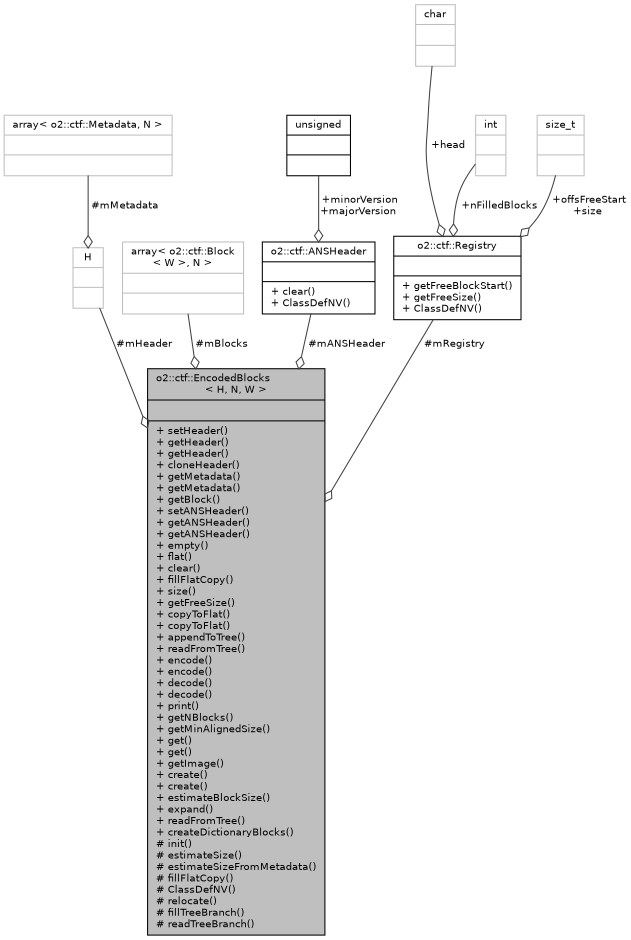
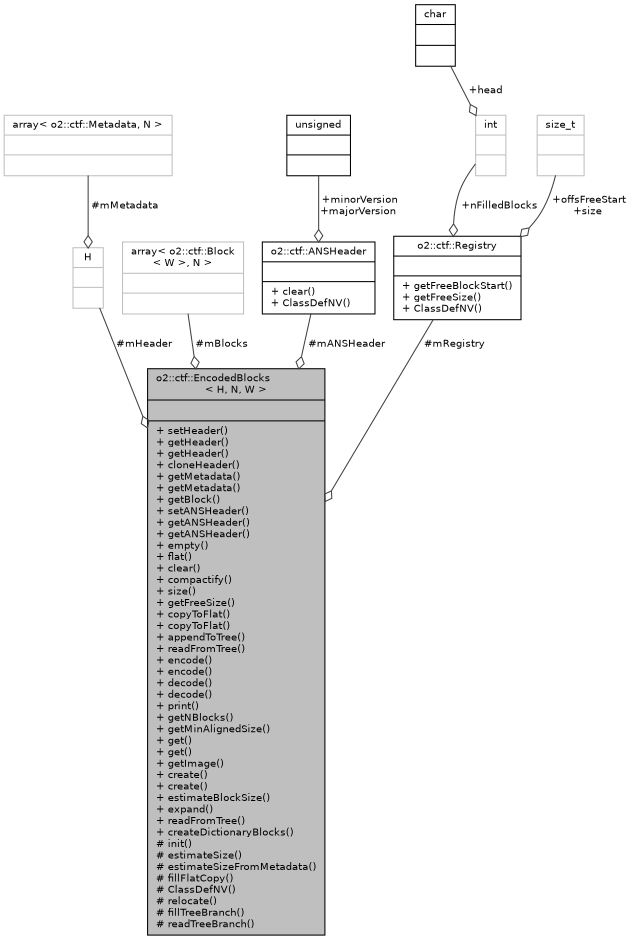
  digraph {
    node [color=grey75 fontname=Helvetica fontsize=10 shape=record]
    edge [arrowhead=odiamond color=grey25 fontname=Helvetica fontsize=10 labelfontname=Helvetica labelfontsize=10 style=solid]
-   n1 [color=black fillcolor=grey75 fontcolor=black height=0.2 label="{o2::ctf::EncodedBlocks\l\< H, N, W \>\n||+ setHeader()\l+ getHeader()\l+ getHeader()\l+ cloneHeader()\l+ getMetadata()\l+ getMetadata()\l+ getBlock()\l+ setANSHeader()\l+ getANSHeader()\l+ getANSHeader()\l+ empty()\l+ flat()\l+ clear()\l+ fillFlatCopy()\l+ size()\l+ getFreeSize()\l+ copyToFlat()\l+ copyToFlat()\l+ appendToTree()\l+ readFromTree()\l+ encode()\l+ encode()\l+ decode()\l+ decode()\l+ print()\l+ getNBlocks()\l+ getMinAlignedSize()\l+ get()\l+ get()\l+ getImage()\l+ create()\l+ create()\l+ estimateBlockSize()\l+ expand()\l+ readFromTree()\l+ createDictionaryBlocks()\l# init()\l# estimateSize()\l# estimateSizeFromMetadata()\l# fillFlatCopy()\l# ClassDefNV()\l# relocate()\l# fillTreeBranch()\l# readTreeBranch()\l}" style=filled width=0.4]
+   n1 [color=black fillcolor=grey75 fontcolor=black height=0.2 label="{o2::ctf::EncodedBlocks\l\< H, N, W \>\n||+ setHeader()\l+ getHeader()\l+ getHeader()\l+ cloneHeader()\l+ getMetadata()\l+ getMetadata()\l+ getBlock()\l+ setANSHeader()\l+ getANSHeader()\l+ getANSHeader()\l+ empty()\l+ flat()\l+ clear()\l+ compactify()\l+ size()\l+ getFreeSize()\l+ copyToFlat()\l+ copyToFlat()\l+ appendToTree()\l+ readFromTree()\l+ encode()\l+ encode()\l+ decode()\l+ decode()\l+ print()\l+ getNBlocks()\l+ getMinAlignedSize()\l+ get()\l+ get()\l+ getImage()\l+ create()\l+ create()\l+ estimateBlockSize()\l+ expand()\l+ readFromTree()\l+ createDictionaryBlocks()\l# init()\l# estimateSize()\l# estimateSizeFromMetadata()\l# fillFlatCopy()\l# ClassDefNV()\l# relocate()\l# fillTreeBranch()\l# readTreeBranch()\l}" style=filled width=0.4]
    n2 [height=0.2 label="{array\< o2::ctf::Metadata, N \>\n||}" width=0.4]
    n3 [height=0.2 label="{H\n||}" width=0.4]
    n4 [height=0.2 label="{array\< o2::ctf::Block\l\< W \>, N \>\n||}" width=0.4]
    n5 [color=black height=0.2 label="{o2::ctf::ANSHeader\n||+ clear()\l+ ClassDefNV()\l}" width=0.4]
    n6 [color=black height=0.2 label="{unsigned\n||}" width=0.4]
    n7 [color=black height=0.2 label="{o2::ctf::Registry\n||+ getFreeBlockStart()\l+ getFreeSize()\l+ ClassDefNV()\l}" width=0.4]
-   n8 [height=0.2 label="{char\n||}" width=0.4]
+   n8 [color=black height=0.2 label="{char\n||}" width=0.4]
    n9 [height=0.2 label="{size_t\n||}" width=0.4]
    n10 [height=0.2 label="{int\n||}" width=0.4]
    n2 -> n3 [label=" #mMetadata"]
    n3 -> n1 [label=" #mHeader"]
    n4 -> n1 [label=" #mBlocks"]
    n5 -> n1 [label=" #mANSHeader"]
    n6 -> n5 [label=" +minorVersion\n+majorVersion"]
    n7 -> n1 [label=" #mRegistry"]
-   n8 -> n7 [label=" +head"]
+   n8 -> n10 [label=" +head"]
    n9 -> n7 [label=" +offsFreeStart\n+size"]
    n10 -> n7 [label=" +nFilledBlocks"]
  }
